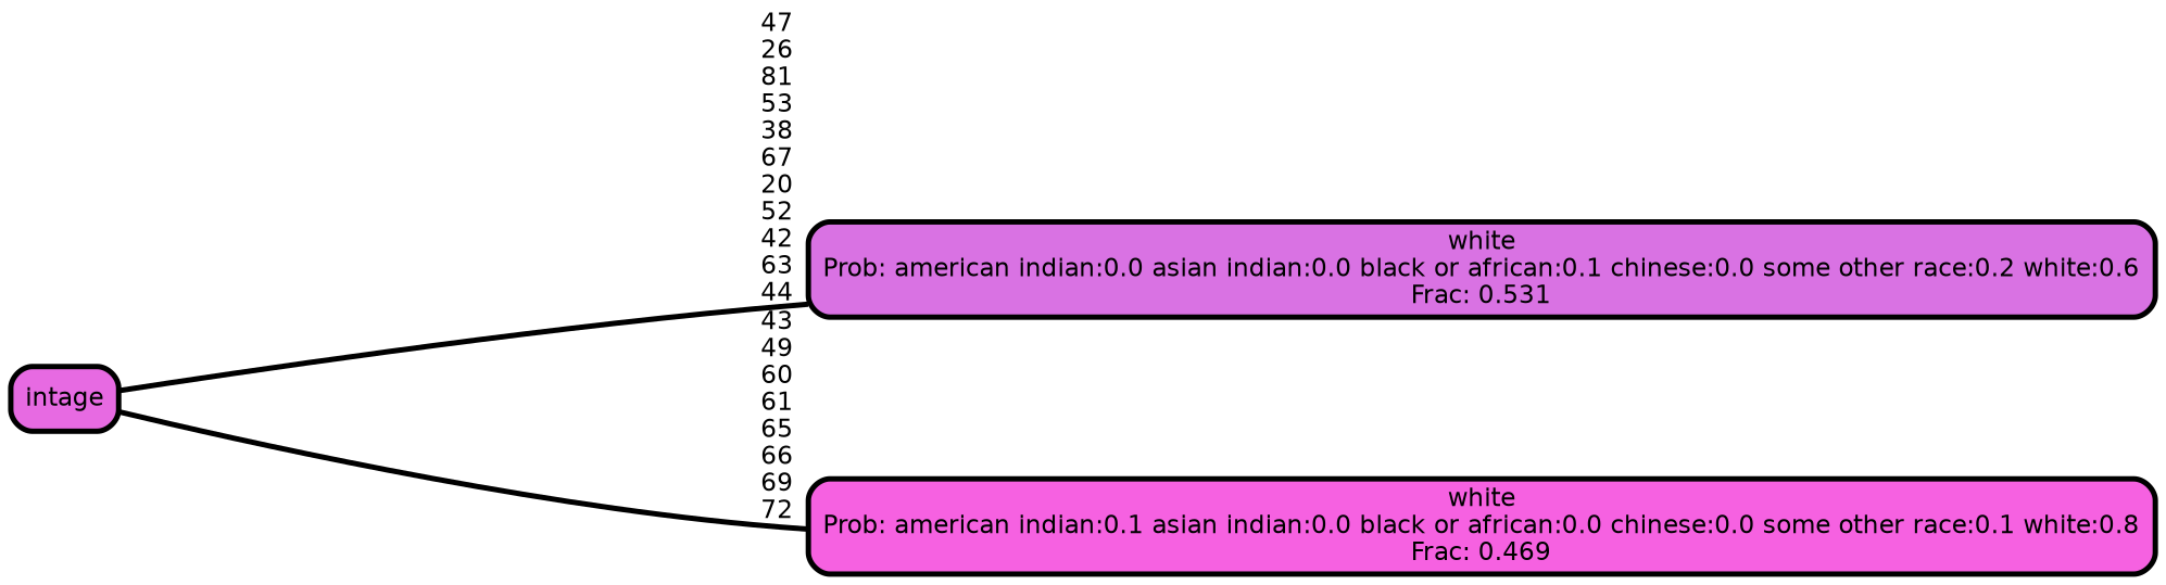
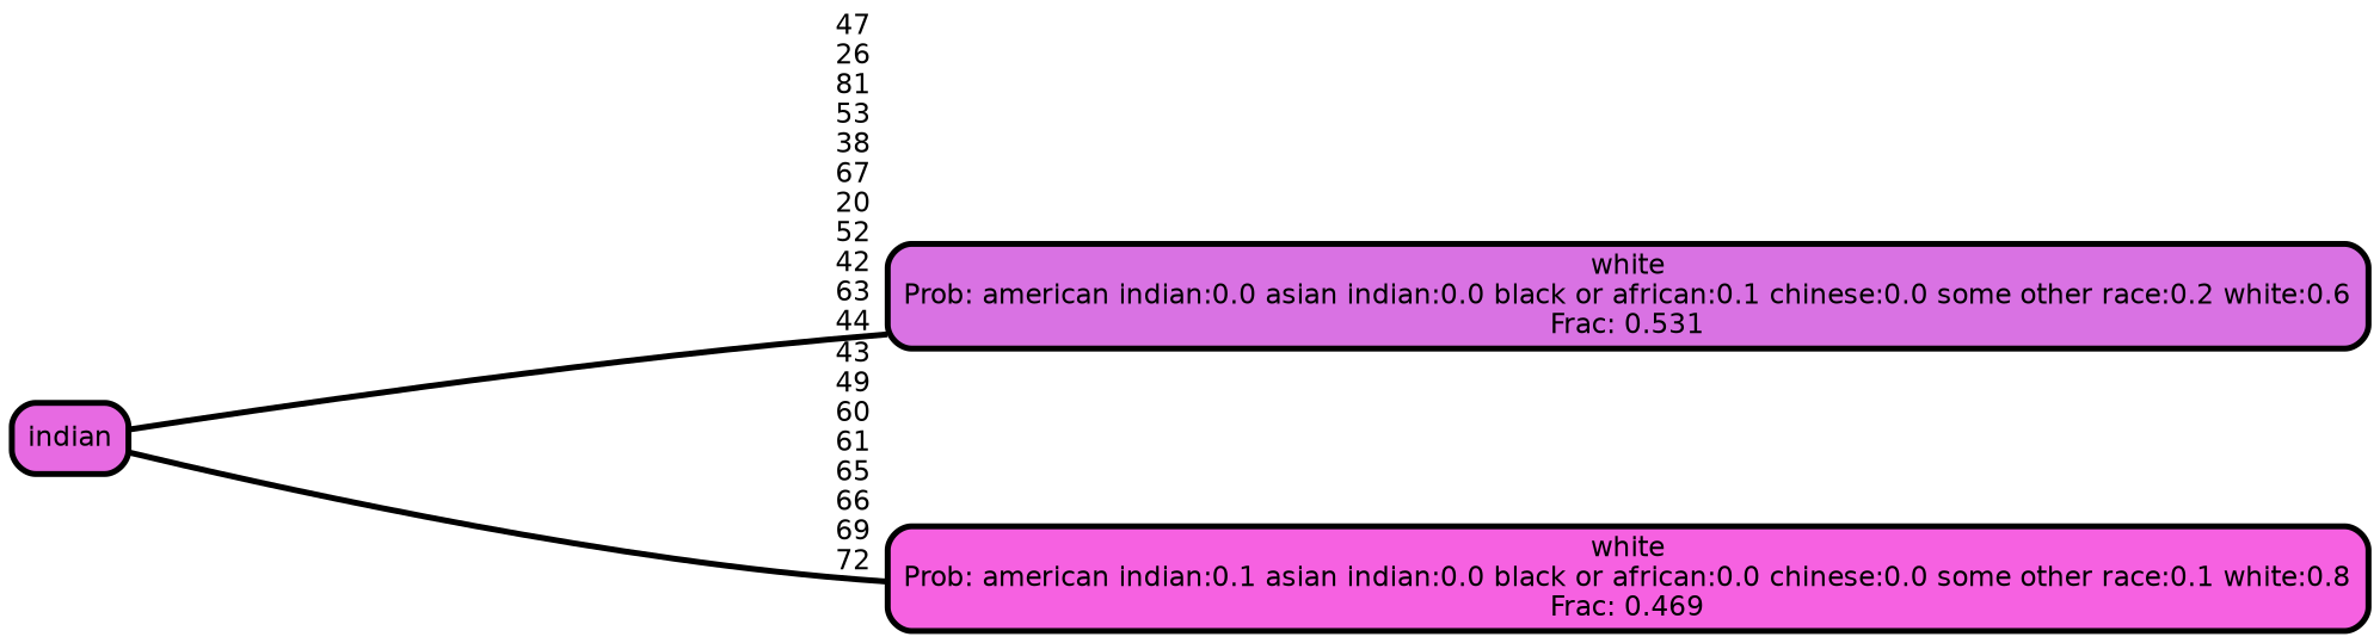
  graph {
    ranksep="0 equally"
    splines=straight
    rankdir=LR
    node [color=black fontcolor=black fontname=helvetica penwidth=3 shape=box style="filled, rounded"]
    edge [color=black fontname=helvetica penwidth=3]
    n1 [fillcolor="#d972e3" label="white\nProb: american indian:0.0 asian indian:0.0 black or african:0.1 chinese:0.0 some other race:0.2 white:0.6\nFrac: 0.531"]
-   n2 [fillcolor="#e76ae2" label=intage]
+   n2 [fillcolor="#e76ae2" label=indian]
    n3 [fillcolor="#f661e1" label="white\nProb: american indian:0.1 asian indian:0.0 black or african:0.0 chinese:0.0 some other race:0.1 white:0.8\nFrac: 0.469"]
    subgraph sub_1 {
      rank=same
    }
    n2 -- n1 [label=" 47\n 26\n 81\n 53\n 38\n 67\n 20\n 52\n 42\n 63\n 44"]
    n2 -- n3 [label=" 43\n 49\n 60\n 61\n 65\n 66\n 69\n 72"]
  }
